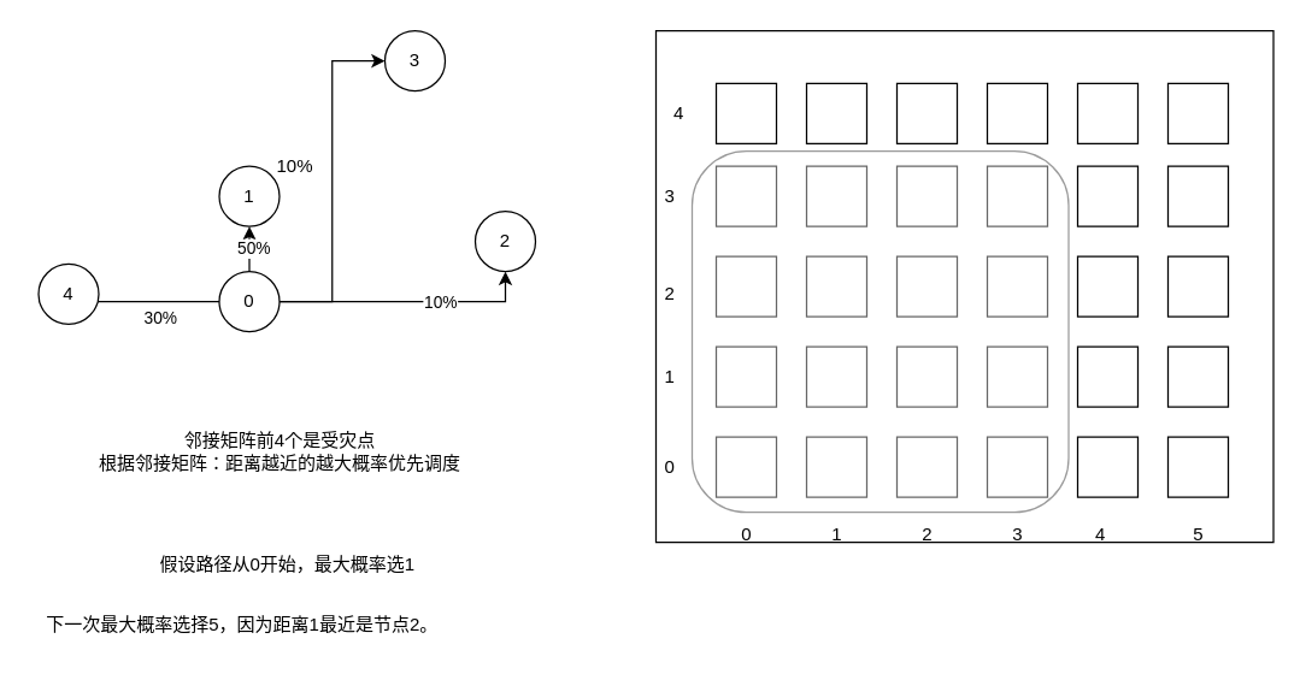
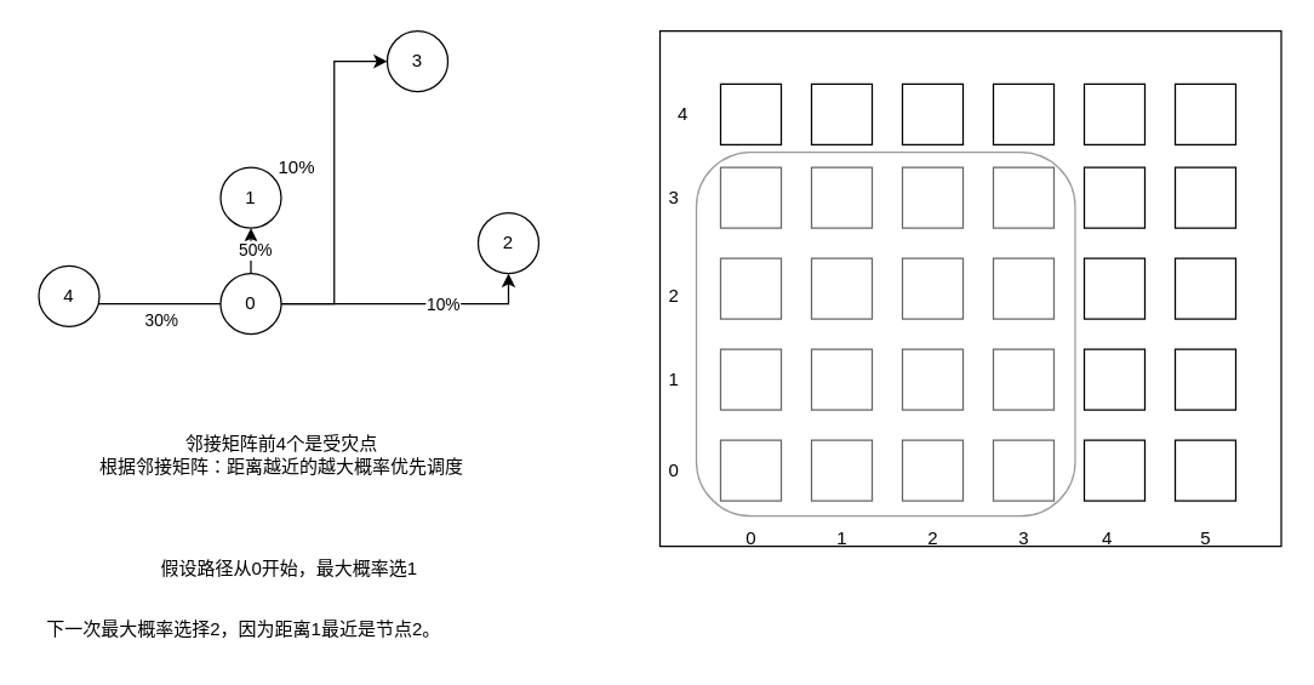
  <mxCell id="0" />
  <mxCell id="1" parent="0" />
  <mxCell id="2" value="2" style="ellipse;whiteSpace=wrap;html=1;" parent="1" vertex="1"><mxGeometry x="315" y="140" width="40" height="40" as="geometry" /></mxCell>
  <mxCell id="3" value="1" style="ellipse;whiteSpace=wrap;html=1;" parent="1" vertex="1"><mxGeometry x="145" y="110" width="40" height="40" as="geometry" /></mxCell>
  <mxCell id="4" style="edgeStyle=orthogonalEdgeStyle;rounded=0;orthogonalLoop=1;jettySize=auto;html=1;entryX=0.5;entryY=1;entryDx=0;entryDy=0;" parent="1" source="11" target="3" edge="1"><mxGeometry relative="1" as="geometry"><mxPoint x="125" y="120" as="targetPoint" /><Array as="points" /></mxGeometry></mxCell>
  <mxCell id="5" value="50%" style="edgeLabel;html=1;align=center;verticalAlign=middle;resizable=0;points=[];" parent="4" vertex="1" connectable="0"><mxGeometry x="-0.353" y="-2" relative="1" as="geometry"><mxPoint as="offset" /></mxGeometry></mxCell>
  <mxCell id="6" style="edgeStyle=orthogonalEdgeStyle;rounded=0;orthogonalLoop=1;jettySize=auto;html=1;entryX=1;entryY=1;entryDx=0;entryDy=0;" parent="1" source="11" target="13" edge="1"><mxGeometry relative="1" as="geometry"><Array as="points"><mxPoint x="59" y="200" /></Array></mxGeometry></mxCell>
  <mxCell id="7" value="30%&lt;br&gt;" style="edgeLabel;html=1;align=center;verticalAlign=middle;resizable=0;points=[];" parent="6" vertex="1" connectable="0"><mxGeometry x="0.131" y="2" relative="1" as="geometry"><mxPoint x="14" y="8" as="offset" /></mxGeometry></mxCell>
  <mxCell id="8" style="edgeStyle=orthogonalEdgeStyle;rounded=0;orthogonalLoop=1;jettySize=auto;html=1;entryX=0;entryY=0.5;entryDx=0;entryDy=0;" parent="1" source="11" target="12" edge="1"><mxGeometry relative="1" as="geometry" /></mxCell>
  <mxCell id="9" style="edgeStyle=orthogonalEdgeStyle;rounded=0;orthogonalLoop=1;jettySize=auto;html=1;entryX=0.5;entryY=1;entryDx=0;entryDy=0;" parent="1" source="11" target="2" edge="1"><mxGeometry relative="1" as="geometry" /></mxCell>
  <mxCell id="10" value="10%" style="edgeLabel;html=1;align=center;verticalAlign=middle;resizable=0;points=[];" parent="9" vertex="1" connectable="0"><mxGeometry x="0.25" relative="1" as="geometry"><mxPoint as="offset" /></mxGeometry></mxCell>
  <mxCell id="11" value="0" style="ellipse;whiteSpace=wrap;html=1;" parent="1" vertex="1"><mxGeometry x="145" y="180" width="40" height="40" as="geometry" /></mxCell>
  <mxCell id="12" value="3" style="ellipse;whiteSpace=wrap;html=1;" parent="1" vertex="1"><mxGeometry x="255" y="20" width="40" height="40" as="geometry" /></mxCell>
  <mxCell id="13" value="4" style="ellipse;whiteSpace=wrap;html=1;" parent="1" vertex="1"><mxGeometry x="25" y="175" width="40" height="40" as="geometry" /></mxCell>
  <mxCell id="14" value="10%" style="text;html=1;align=center;verticalAlign=middle;resizable=0;points=[];autosize=1;strokeColor=none;fillColor=none;" parent="1" vertex="1"><mxGeometry x="170" y="95" width="50" height="30" as="geometry" /></mxCell>
  <mxCell id="15" value="" style="rounded=0;whiteSpace=wrap;html=1;" parent="1" vertex="1"><mxGeometry x="435" y="20" width="410" height="340" as="geometry" /></mxCell>
  <mxCell id="16" value="" style="rounded=0;whiteSpace=wrap;html=1;" parent="1" vertex="1"><mxGeometry x="475" y="290" width="40" height="40" as="geometry" /></mxCell>
  <mxCell id="17" value="" style="rounded=0;whiteSpace=wrap;html=1;" parent="1" vertex="1"><mxGeometry x="535" y="290" width="40" height="40" as="geometry" /></mxCell>
  <mxCell id="18" value="" style="rounded=0;whiteSpace=wrap;html=1;" parent="1" vertex="1"><mxGeometry x="595" y="290" width="40" height="40" as="geometry" /></mxCell>
  <mxCell id="19" value="" style="rounded=0;whiteSpace=wrap;html=1;" parent="1" vertex="1"><mxGeometry x="655" y="290" width="40" height="40" as="geometry" /></mxCell>
  <mxCell id="20" value="" style="rounded=0;whiteSpace=wrap;html=1;" parent="1" vertex="1"><mxGeometry x="715" y="290" width="40" height="40" as="geometry" /></mxCell>
  <mxCell id="21" value="" style="rounded=0;whiteSpace=wrap;html=1;" parent="1" vertex="1"><mxGeometry x="775" y="290" width="40" height="40" as="geometry" /></mxCell>
  <mxCell id="22" value="" style="rounded=0;whiteSpace=wrap;html=1;" parent="1" vertex="1"><mxGeometry x="475" y="230" width="40" height="40" as="geometry" /></mxCell>
  <mxCell id="23" value="" style="rounded=0;whiteSpace=wrap;html=1;" parent="1" vertex="1"><mxGeometry x="535" y="230" width="40" height="40" as="geometry" /></mxCell>
  <mxCell id="24" value="" style="rounded=0;whiteSpace=wrap;html=1;" parent="1" vertex="1"><mxGeometry x="595" y="230" width="40" height="40" as="geometry" /></mxCell>
  <mxCell id="25" value="" style="rounded=0;whiteSpace=wrap;html=1;" parent="1" vertex="1"><mxGeometry x="655" y="230" width="40" height="40" as="geometry" /></mxCell>
  <mxCell id="26" value="" style="rounded=0;whiteSpace=wrap;html=1;" parent="1" vertex="1"><mxGeometry x="715" y="230" width="40" height="40" as="geometry" /></mxCell>
  <mxCell id="27" value="" style="rounded=0;whiteSpace=wrap;html=1;" parent="1" vertex="1"><mxGeometry x="775" y="230" width="40" height="40" as="geometry" /></mxCell>
  <mxCell id="28" value="" style="rounded=0;whiteSpace=wrap;html=1;" parent="1" vertex="1"><mxGeometry x="475" y="170" width="40" height="40" as="geometry" /></mxCell>
  <mxCell id="29" value="" style="rounded=0;whiteSpace=wrap;html=1;" parent="1" vertex="1"><mxGeometry x="535" y="170" width="40" height="40" as="geometry" /></mxCell>
  <mxCell id="30" value="" style="rounded=0;whiteSpace=wrap;html=1;" parent="1" vertex="1"><mxGeometry x="595" y="170" width="40" height="40" as="geometry" /></mxCell>
  <mxCell id="31" value="" style="rounded=0;whiteSpace=wrap;html=1;" parent="1" vertex="1"><mxGeometry x="655" y="170" width="40" height="40" as="geometry" /></mxCell>
  <mxCell id="32" value="" style="rounded=0;whiteSpace=wrap;html=1;" parent="1" vertex="1"><mxGeometry x="715" y="170" width="40" height="40" as="geometry" /></mxCell>
  <mxCell id="33" value="" style="rounded=0;whiteSpace=wrap;html=1;" parent="1" vertex="1"><mxGeometry x="775" y="170" width="40" height="40" as="geometry" /></mxCell>
  <mxCell id="34" value="" style="rounded=0;whiteSpace=wrap;html=1;" parent="1" vertex="1"><mxGeometry x="475" y="110" width="40" height="40" as="geometry" /></mxCell>
  <mxCell id="35" value="" style="rounded=0;whiteSpace=wrap;html=1;" parent="1" vertex="1"><mxGeometry x="535" y="110" width="40" height="40" as="geometry" /></mxCell>
  <mxCell id="36" value="" style="rounded=0;whiteSpace=wrap;html=1;" parent="1" vertex="1"><mxGeometry x="595" y="110" width="40" height="40" as="geometry" /></mxCell>
  <mxCell id="37" value="" style="rounded=0;whiteSpace=wrap;html=1;" parent="1" vertex="1"><mxGeometry x="655" y="110" width="40" height="40" as="geometry" /></mxCell>
  <mxCell id="38" value="" style="rounded=0;whiteSpace=wrap;html=1;" parent="1" vertex="1"><mxGeometry x="715" y="110" width="40" height="40" as="geometry" /></mxCell>
  <mxCell id="39" value="" style="rounded=0;whiteSpace=wrap;html=1;" parent="1" vertex="1"><mxGeometry x="775" y="110" width="40" height="40" as="geometry" /></mxCell>
  <mxCell id="40" value="" style="rounded=0;whiteSpace=wrap;html=1;" parent="1" vertex="1"><mxGeometry x="475" y="55" width="40" height="40" as="geometry" /></mxCell>
  <mxCell id="41" value="" style="rounded=0;whiteSpace=wrap;html=1;" parent="1" vertex="1"><mxGeometry x="535" y="55" width="40" height="40" as="geometry" /></mxCell>
  <mxCell id="42" value="" style="rounded=0;whiteSpace=wrap;html=1;" parent="1" vertex="1"><mxGeometry x="595" y="55" width="40" height="40" as="geometry" /></mxCell>
  <mxCell id="43" value="" style="rounded=0;whiteSpace=wrap;html=1;" parent="1" vertex="1"><mxGeometry x="655" y="55" width="40" height="40" as="geometry" /></mxCell>
  <mxCell id="44" value="" style="rounded=0;whiteSpace=wrap;html=1;" parent="1" vertex="1"><mxGeometry x="715" y="55" width="40" height="40" as="geometry" /></mxCell>
  <mxCell id="45" value="" style="rounded=0;whiteSpace=wrap;html=1;" parent="1" vertex="1"><mxGeometry x="775" y="55" width="40" height="40" as="geometry" /></mxCell>
  <mxCell id="46" value="0" style="text;html=1;align=center;verticalAlign=middle;resizable=0;points=[];autosize=1;strokeColor=none;fillColor=none;" parent="1" vertex="1"><mxGeometry x="480" y="340" width="30" height="30" as="geometry" /></mxCell>
  <mxCell id="47" value="1" style="text;html=1;align=center;verticalAlign=middle;resizable=0;points=[];autosize=1;strokeColor=none;fillColor=none;" parent="1" vertex="1"><mxGeometry x="540" y="340" width="30" height="30" as="geometry" /></mxCell>
  <mxCell id="48" value="2" style="text;html=1;align=center;verticalAlign=middle;resizable=0;points=[];autosize=1;strokeColor=none;fillColor=none;" parent="1" vertex="1"><mxGeometry x="600" y="340" width="30" height="30" as="geometry" /></mxCell>
  <mxCell id="49" value="3" style="text;html=1;align=center;verticalAlign=middle;resizable=0;points=[];autosize=1;strokeColor=none;fillColor=none;" parent="1" vertex="1"><mxGeometry x="660" y="340" width="30" height="30" as="geometry" /></mxCell>
  <mxCell id="50" value="4" style="text;html=1;align=center;verticalAlign=middle;resizable=0;points=[];autosize=1;strokeColor=none;fillColor=none;" parent="1" vertex="1"><mxGeometry x="715" y="340" width="30" height="30" as="geometry" /></mxCell>
  <mxCell id="51" value="5" style="text;html=1;align=center;verticalAlign=middle;resizable=0;points=[];autosize=1;strokeColor=none;fillColor=none;" parent="1" vertex="1"><mxGeometry x="780" y="340" width="30" height="30" as="geometry" /></mxCell>
  <mxCell id="52" value="0" style="text;html=1;align=center;verticalAlign=middle;resizable=0;points=[];autosize=1;strokeColor=none;fillColor=none;" parent="1" vertex="1"><mxGeometry x="429" y="295" width="30" height="30" as="geometry" /></mxCell>
  <mxCell id="53" value="1" style="text;html=1;align=center;verticalAlign=middle;resizable=0;points=[];autosize=1;strokeColor=none;fillColor=none;" parent="1" vertex="1"><mxGeometry x="429" y="235" width="30" height="30" as="geometry" /></mxCell>
  <mxCell id="54" value="2" style="text;html=1;align=center;verticalAlign=middle;resizable=0;points=[];autosize=1;strokeColor=none;fillColor=none;" parent="1" vertex="1"><mxGeometry x="429" y="180" width="30" height="30" as="geometry" /></mxCell>
  <mxCell id="55" value="邻接矩阵前4个是受灾点&lt;br&gt;根据邻接矩阵：距离越近的越大概率优先调度" style="text;html=1;align=center;verticalAlign=middle;resizable=0;points=[];autosize=1;strokeColor=none;fillColor=none;" parent="1" vertex="1"><mxGeometry x="55" y="280" width="260" height="40" as="geometry" /></mxCell>
  <mxCell id="56" value="3" style="text;html=1;align=center;verticalAlign=middle;resizable=0;points=[];autosize=1;strokeColor=none;fillColor=none;" parent="1" vertex="1"><mxGeometry x="429" y="115" width="30" height="30" as="geometry" /></mxCell>
  <mxCell id="57" value="4" style="text;html=1;align=center;verticalAlign=middle;resizable=0;points=[];autosize=1;strokeColor=none;fillColor=none;" parent="1" vertex="1"><mxGeometry x="435" y="60" width="30" height="30" as="geometry" /></mxCell>
  <mxCell id="58" value="" style="rounded=1;whiteSpace=wrap;html=1;opacity=40;gradientColor=none;strokeColor=default;" parent="1" vertex="1"><mxGeometry x="459" y="100" width="250" height="240" as="geometry" /></mxCell>
  <mxCell id="59" value="假设路径从0开始，最大概率选1" style="text;html=1;align=center;verticalAlign=middle;resizable=0;points=[];autosize=1;strokeColor=none;fillColor=none;" parent="1" vertex="1"><mxGeometry x="95" y="360" width="190" height="30" as="geometry" /></mxCell>
- <mxCell id="60" value="下一次最大概率选择5，因为距离1最近是节点2。" style="text;html=1;align=center;verticalAlign=middle;resizable=0;points=[];autosize=1;strokeColor=none;fillColor=none;" parent="1" vertex="1"><mxGeometry x="20" y="400" width="280" height="30" as="geometry" /></mxCell>
+ <mxCell id="60" value="下一次最大概率选择2，因为距离1最近是节点2。" style="text;html=1;align=center;verticalAlign=middle;resizable=0;points=[];autosize=1;strokeColor=none;fillColor=none;" parent="1" vertex="1"><mxGeometry x="20" y="400" width="280" height="30" as="geometry" /></mxCell>
